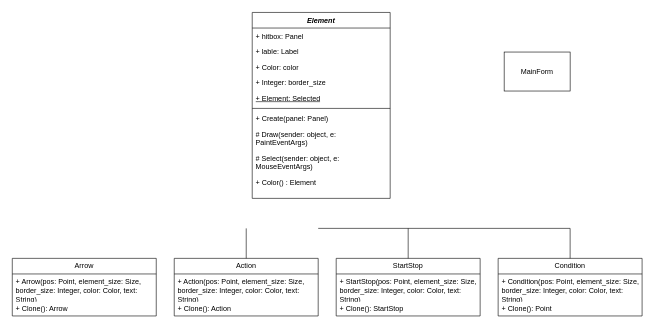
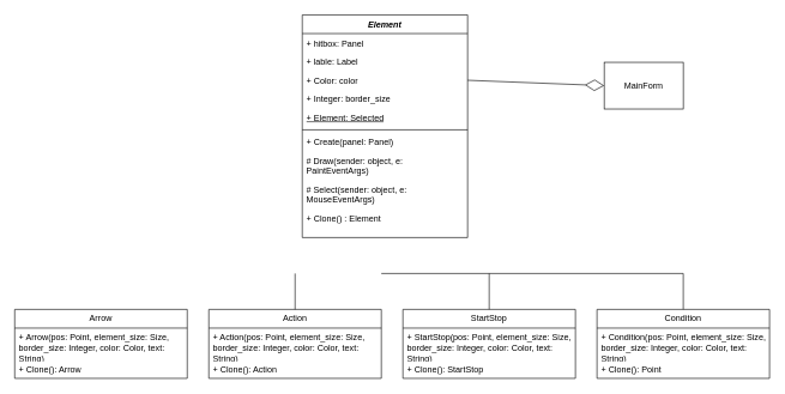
  <mxCell id="0" />
  <mxCell id="1" parent="0" />
  <mxCell id="2" value="Arrow" style="swimlane;fontStyle=0;childLayout=stackLayout;horizontal=1;startSize=26;fillColor=none;horizontalStack=0;resizeParent=1;resizeParentMax=0;resizeLast=0;collapsible=1;marginBottom=0;whiteSpace=wrap;html=1;" vertex="1" parent="1"><mxGeometry x="20" y="430" width="240" height="96" as="geometry" /></mxCell>
  <mxCell id="3" value="+ Arrow(pos: Point, element_size: Size, border_size: Integer, color: Color, text: String)" style="text;strokeColor=none;fillColor=none;align=left;verticalAlign=top;spacingLeft=4;spacingRight=4;overflow=hidden;rotatable=0;points=[[0,0.5],[1,0.5]];portConstraint=eastwest;whiteSpace=wrap;html=1;" vertex="1" parent="2"><mxGeometry y="26" width="240" height="44" as="geometry" /></mxCell>
  <mxCell id="4" value="+ Clone(): Arrow" style="text;strokeColor=none;fillColor=none;align=left;verticalAlign=top;spacingLeft=4;spacingRight=4;overflow=hidden;rotatable=0;points=[[0,0.5],[1,0.5]];portConstraint=eastwest;whiteSpace=wrap;html=1;" vertex="1" parent="2"><mxGeometry y="70" width="240" height="26" as="geometry" /></mxCell>
  <mxCell id="5" value="&lt;i&gt;Element&lt;/i&gt;" style="swimlane;fontStyle=1;align=center;verticalAlign=top;childLayout=stackLayout;horizontal=1;startSize=26;horizontalStack=0;resizeParent=1;resizeParentMax=0;resizeLast=0;collapsible=1;marginBottom=0;whiteSpace=wrap;html=1;" vertex="1" parent="1"><mxGeometry x="420" y="20" width="230" height="310" as="geometry" /></mxCell>
  <mxCell id="6" value="+ hitbox: Panel" style="text;strokeColor=none;fillColor=none;align=left;verticalAlign=top;spacingLeft=4;spacingRight=4;overflow=hidden;rotatable=0;points=[[0,0.5],[1,0.5]];portConstraint=eastwest;whiteSpace=wrap;html=1;" vertex="1" parent="5"><mxGeometry y="26" width="230" height="26" as="geometry" /></mxCell>
  <mxCell id="7" value="+ lable: Label" style="text;strokeColor=none;fillColor=none;align=left;verticalAlign=top;spacingLeft=4;spacingRight=4;overflow=hidden;rotatable=0;points=[[0,0.5],[1,0.5]];portConstraint=eastwest;whiteSpace=wrap;html=1;" vertex="1" parent="5"><mxGeometry y="52" width="230" height="26" as="geometry" /></mxCell>
  <mxCell id="8" value="+ Color: color" style="text;strokeColor=none;fillColor=none;align=left;verticalAlign=top;spacingLeft=4;spacingRight=4;overflow=hidden;rotatable=0;points=[[0,0.5],[1,0.5]];portConstraint=eastwest;whiteSpace=wrap;html=1;" vertex="1" parent="5"><mxGeometry y="78" width="230" height="26" as="geometry" /></mxCell>
  <mxCell id="9" value="+ Integer: border_size" style="text;strokeColor=none;fillColor=none;align=left;verticalAlign=top;spacingLeft=4;spacingRight=4;overflow=hidden;rotatable=0;points=[[0,0.5],[1,0.5]];portConstraint=eastwest;whiteSpace=wrap;html=1;" vertex="1" parent="5"><mxGeometry y="104" width="230" height="26" as="geometry" /></mxCell>
  <mxCell id="10" value="&lt;u&gt;+ Element: Selected&lt;/u&gt;" style="text;strokeColor=none;fillColor=none;align=left;verticalAlign=top;spacingLeft=4;spacingRight=4;overflow=hidden;rotatable=0;points=[[0,0.5],[1,0.5]];portConstraint=eastwest;whiteSpace=wrap;html=1;" vertex="1" parent="5"><mxGeometry y="130" width="230" height="26" as="geometry" /></mxCell>
  <mxCell id="11" value="" style="line;strokeWidth=1;fillColor=none;align=left;verticalAlign=middle;spacingTop=-1;spacingLeft=3;spacingRight=3;rotatable=0;labelPosition=right;points=[];portConstraint=eastwest;strokeColor=inherit;" vertex="1" parent="5"><mxGeometry y="156" width="230" height="8" as="geometry" /></mxCell>
  <mxCell id="12" value="+ Create(panel: Panel)" style="text;strokeColor=none;fillColor=none;align=left;verticalAlign=top;spacingLeft=4;spacingRight=4;overflow=hidden;rotatable=0;points=[[0,0.5],[1,0.5]];portConstraint=eastwest;whiteSpace=wrap;html=1;" vertex="1" parent="5"><mxGeometry y="164" width="230" height="26" as="geometry" /></mxCell>
  <mxCell id="13" value="# Draw(sender: object, e: PaintEventArgs)" style="text;strokeColor=none;fillColor=none;align=left;verticalAlign=top;spacingLeft=4;spacingRight=4;overflow=hidden;rotatable=0;points=[[0,0.5],[1,0.5]];portConstraint=eastwest;whiteSpace=wrap;html=1;" vertex="1" parent="5"><mxGeometry y="190" width="230" height="40" as="geometry" /></mxCell>
  <mxCell id="14" value="# Select(sender: object, e: MouseEventArgs)" style="text;strokeColor=none;fillColor=none;align=left;verticalAlign=top;spacingLeft=4;spacingRight=4;overflow=hidden;rotatable=0;points=[[0,0.5],[1,0.5]];portConstraint=eastwest;whiteSpace=wrap;html=1;" vertex="1" parent="5"><mxGeometry y="230" width="230" height="40" as="geometry" /></mxCell>
- <mxCell id="15" value="+ Color() : Element" style="text;strokeColor=none;fillColor=none;align=left;verticalAlign=top;spacingLeft=4;spacingRight=4;overflow=hidden;rotatable=0;points=[[0,0.5],[1,0.5]];portConstraint=eastwest;whiteSpace=wrap;html=1;" vertex="1" parent="5"><mxGeometry y="270" width="230" height="40" as="geometry" /></mxCell>
+ <mxCell id="15" value="+ Clone() : Element" style="text;strokeColor=none;fillColor=none;align=left;verticalAlign=top;spacingLeft=4;spacingRight=4;overflow=hidden;rotatable=0;points=[[0,0.5],[1,0.5]];portConstraint=eastwest;whiteSpace=wrap;html=1;" vertex="1" parent="5"><mxGeometry y="270" width="230" height="40" as="geometry" /></mxCell>
  <mxCell id="16" value="Action" style="swimlane;fontStyle=0;childLayout=stackLayout;horizontal=1;startSize=26;fillColor=none;horizontalStack=0;resizeParent=1;resizeParentMax=0;resizeLast=0;collapsible=1;marginBottom=0;whiteSpace=wrap;html=1;" vertex="1" parent="1"><mxGeometry x="290" y="430" width="240" height="96" as="geometry" /></mxCell>
  <mxCell id="17" value="+ Action(pos: Point, element_size: Size, border_size: Integer, color: Color, text: String)" style="text;strokeColor=none;fillColor=none;align=left;verticalAlign=top;spacingLeft=4;spacingRight=4;overflow=hidden;rotatable=0;points=[[0,0.5],[1,0.5]];portConstraint=eastwest;whiteSpace=wrap;html=1;" vertex="1" parent="16"><mxGeometry y="26" width="240" height="44" as="geometry" /></mxCell>
  <mxCell id="18" value="+ Clone(): Action" style="text;strokeColor=none;fillColor=none;align=left;verticalAlign=top;spacingLeft=4;spacingRight=4;overflow=hidden;rotatable=0;points=[[0,0.5],[1,0.5]];portConstraint=eastwest;whiteSpace=wrap;html=1;" vertex="1" parent="16"><mxGeometry y="70" width="240" height="26" as="geometry" /></mxCell>
  <mxCell id="19" value="Condition" style="swimlane;fontStyle=0;childLayout=stackLayout;horizontal=1;startSize=26;fillColor=none;horizontalStack=0;resizeParent=1;resizeParentMax=0;resizeLast=0;collapsible=1;marginBottom=0;whiteSpace=wrap;html=1;" vertex="1" parent="1"><mxGeometry x="830" y="430" width="240" height="96" as="geometry" /></mxCell>
  <mxCell id="20" value="+ Condition(pos: Point, element_size: Size, border_size: Integer, color: Color, text: String)" style="text;strokeColor=none;fillColor=none;align=left;verticalAlign=top;spacingLeft=4;spacingRight=4;overflow=hidden;rotatable=0;points=[[0,0.5],[1,0.5]];portConstraint=eastwest;whiteSpace=wrap;html=1;" vertex="1" parent="19"><mxGeometry y="26" width="240" height="44" as="geometry" /></mxCell>
  <mxCell id="21" value="+ Clone(): Point" style="text;strokeColor=none;fillColor=none;align=left;verticalAlign=top;spacingLeft=4;spacingRight=4;overflow=hidden;rotatable=0;points=[[0,0.5],[1,0.5]];portConstraint=eastwest;whiteSpace=wrap;html=1;" vertex="1" parent="19"><mxGeometry y="70" width="240" height="26" as="geometry" /></mxCell>
  <mxCell id="22" value="StartStop" style="swimlane;fontStyle=0;childLayout=stackLayout;horizontal=1;startSize=26;fillColor=none;horizontalStack=0;resizeParent=1;resizeParentMax=0;resizeLast=0;collapsible=1;marginBottom=0;whiteSpace=wrap;html=1;" vertex="1" parent="1"><mxGeometry x="560" y="430" width="240" height="96" as="geometry" /></mxCell>
  <mxCell id="23" value="+ StartStop(pos: Point, element_size: Size, border_size: Integer, color: Color, text: String)" style="text;strokeColor=none;fillColor=none;align=left;verticalAlign=top;spacingLeft=4;spacingRight=4;overflow=hidden;rotatable=0;points=[[0,0.5],[1,0.5]];portConstraint=eastwest;whiteSpace=wrap;html=1;" vertex="1" parent="22"><mxGeometry y="26" width="240" height="44" as="geometry" /></mxCell>
  <mxCell id="24" value="+ Clone(): StartStop" style="text;strokeColor=none;fillColor=none;align=left;verticalAlign=top;spacingLeft=4;spacingRight=4;overflow=hidden;rotatable=0;points=[[0,0.5],[1,0.5]];portConstraint=eastwest;whiteSpace=wrap;html=1;" vertex="1" parent="22"><mxGeometry y="70" width="240" height="26" as="geometry" /></mxCell>
  <mxCell id="25" value="" style="group" vertex="1" connectable="0" parent="1"><mxGeometry x="140" y="380" width="810" as="geometry" /></mxCell>
  <mxCell id="26" value="" style="endArrow=none;html=1;rounded=0;entryX=0.5;entryY=0;entryDx=0;entryDy=0;" edge="1" parent="25" target="19"><mxGeometry width="50" height="50" relative="1" as="geometry"><mxPoint x="390" as="sourcePoint" /><mxPoint x="820" as="targetPoint" /><Array as="points"><mxPoint x="810" /></Array></mxGeometry></mxCell>
  <mxCell id="27" value="" style="endArrow=none;html=1;rounded=0;exitX=0.5;exitY=0;exitDx=0;exitDy=0;" edge="1" parent="25" source="16"><mxGeometry width="50" height="50" relative="1" as="geometry"><mxPoint x="50" y="-70" as="sourcePoint" /><mxPoint x="270" as="targetPoint" /></mxGeometry></mxCell>
  <mxCell id="28" value="" style="endArrow=none;html=1;rounded=0;exitX=0.5;exitY=0;exitDx=0;exitDy=0;" edge="1" parent="25" source="22"><mxGeometry width="50" height="50" relative="1" as="geometry"><mxPoint x="539.5" y="-10" as="sourcePoint" /><mxPoint x="540" as="targetPoint" /></mxGeometry></mxCell>
  <mxCell id="29" value="MainForm" style="html=1;whiteSpace=wrap;" vertex="1" parent="1"><mxGeometry x="840" y="86" width="110" height="65" as="geometry" /></mxCell>
+ <mxCell id="30" value="" style="endArrow=diamondThin;endFill=0;endSize=24;html=1;rounded=0;exitX=1;exitY=0.5;exitDx=0;exitDy=0;entryX=0;entryY=0.5;entryDx=0;entryDy=0;" edge="1" parent="1" source="8" target="29"><mxGeometry width="160" relative="1" as="geometry"><mxPoint x="170" y="270" as="sourcePoint" /><mxPoint x="750" y="130" as="targetPoint" /></mxGeometry></mxCell>
